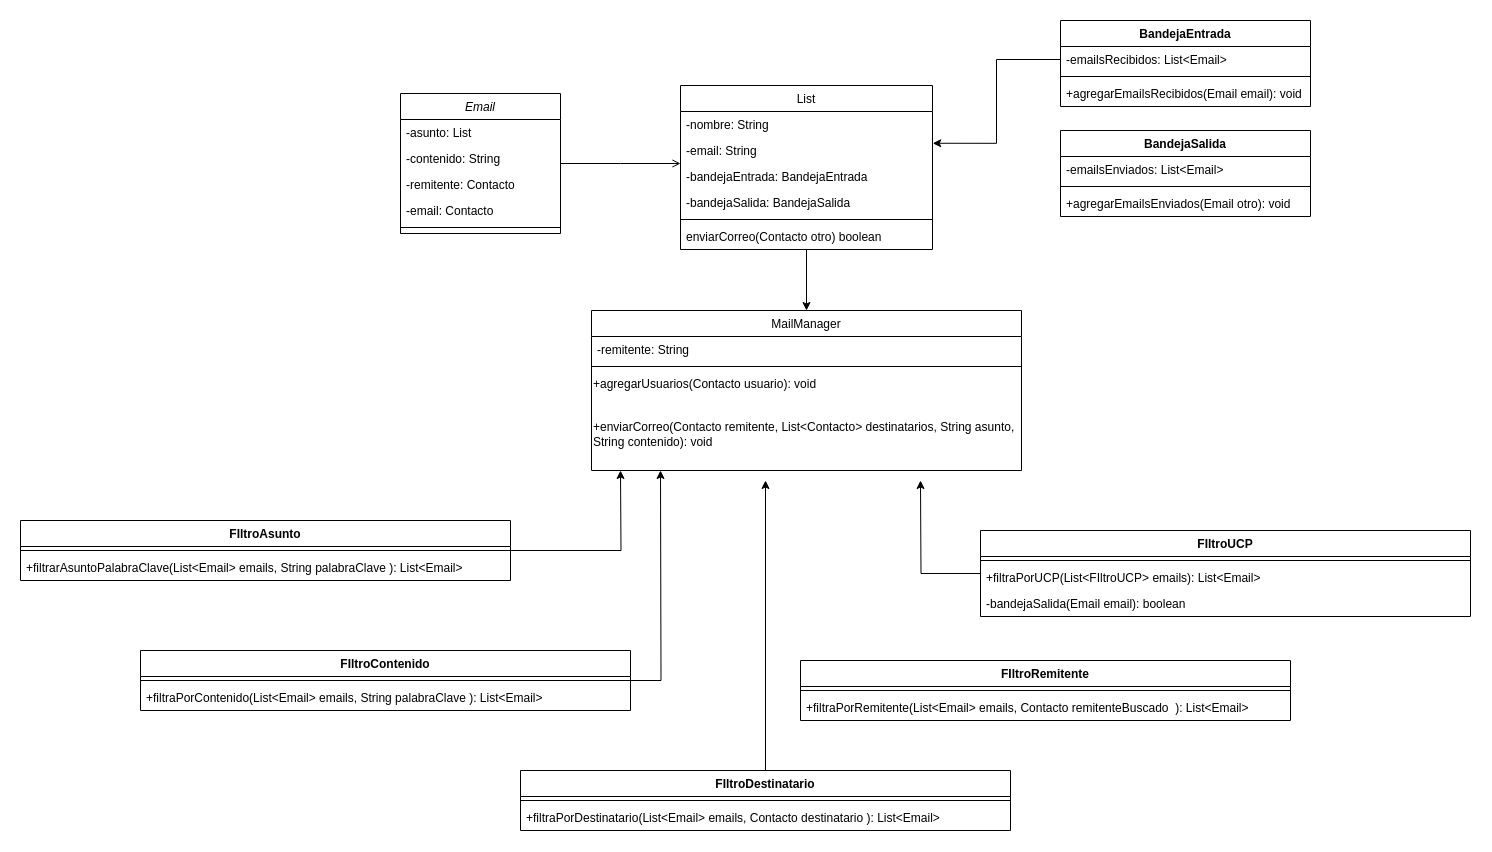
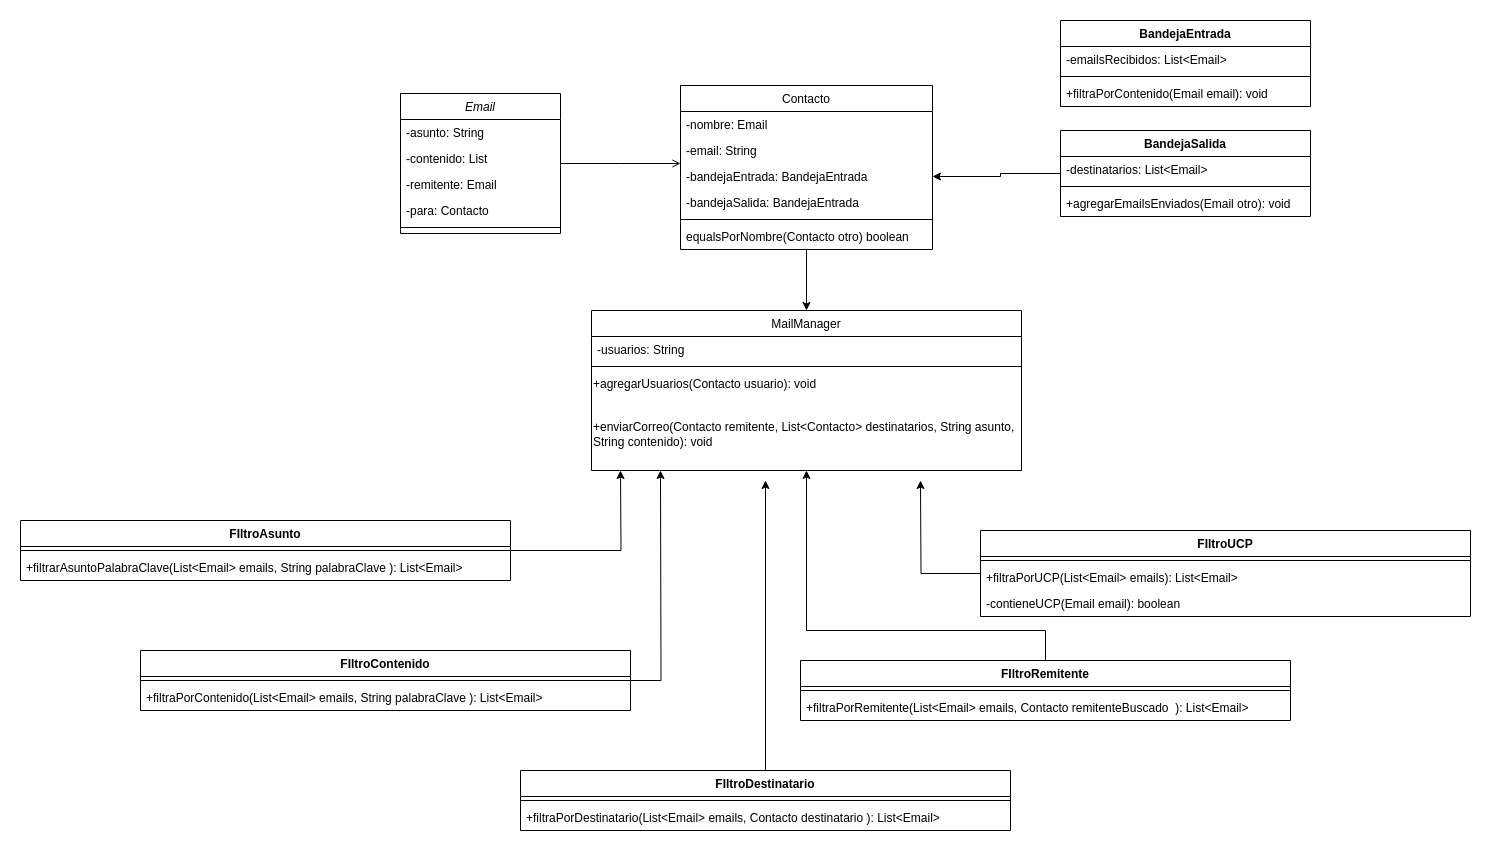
  <mxCell id="0" />
  <mxCell id="1" parent="0" />
  <mxCell id="2" value="Email" style="swimlane;fontStyle=2;align=center;verticalAlign=top;childLayout=stackLayout;horizontal=1;startSize=26;horizontalStack=0;resizeParent=1;resizeLast=0;collapsible=1;marginBottom=0;rounded=0;shadow=0;strokeWidth=1;" parent="1" vertex="1"><mxGeometry x="400" y="93" width="160" height="140" as="geometry"><mxRectangle x="230" y="140" width="160" height="26" as="alternateBounds" /></mxGeometry></mxCell>
- <mxCell id="3" value="-asunto: List" style="text;align=left;verticalAlign=top;spacingLeft=4;spacingRight=4;overflow=hidden;rotatable=0;points=[[0,0.5],[1,0.5]];portConstraint=eastwest;" parent="2" vertex="1"><mxGeometry y="26" width="160" height="26" as="geometry" /></mxCell>
- <mxCell id="4" value="-contenido: String" style="text;align=left;verticalAlign=top;spacingLeft=4;spacingRight=4;overflow=hidden;rotatable=0;points=[[0,0.5],[1,0.5]];portConstraint=eastwest;rounded=0;shadow=0;html=0;" parent="2" vertex="1"><mxGeometry y="52" width="160" height="26" as="geometry" /></mxCell>
- <mxCell id="5" value="-remitente: Contacto" style="text;align=left;verticalAlign=top;spacingLeft=4;spacingRight=4;overflow=hidden;rotatable=0;points=[[0,0.5],[1,0.5]];portConstraint=eastwest;rounded=0;shadow=0;html=0;" parent="2" vertex="1"><mxGeometry y="78" width="160" height="26" as="geometry" /></mxCell>
- <mxCell id="6" value="-email: Contacto" style="text;align=left;verticalAlign=top;spacingLeft=4;spacingRight=4;overflow=hidden;rotatable=0;points=[[0,0.5],[1,0.5]];portConstraint=eastwest;rounded=0;shadow=0;html=0;" vertex="1" parent="2"><mxGeometry y="104" width="160" height="26" as="geometry" /></mxCell>
+ <mxCell id="3" value="-asunto: String" style="text;align=left;verticalAlign=top;spacingLeft=4;spacingRight=4;overflow=hidden;rotatable=0;points=[[0,0.5],[1,0.5]];portConstraint=eastwest;" parent="2" vertex="1"><mxGeometry y="26" width="160" height="26" as="geometry" /></mxCell>
+ <mxCell id="4" value="-contenido: List" style="text;align=left;verticalAlign=top;spacingLeft=4;spacingRight=4;overflow=hidden;rotatable=0;points=[[0,0.5],[1,0.5]];portConstraint=eastwest;rounded=0;shadow=0;html=0;" parent="2" vertex="1"><mxGeometry y="52" width="160" height="26" as="geometry" /></mxCell>
+ <mxCell id="5" value="-remitente: Email" style="text;align=left;verticalAlign=top;spacingLeft=4;spacingRight=4;overflow=hidden;rotatable=0;points=[[0,0.5],[1,0.5]];portConstraint=eastwest;rounded=0;shadow=0;html=0;" parent="2" vertex="1"><mxGeometry y="78" width="160" height="26" as="geometry" /></mxCell>
+ <mxCell id="6" value="-para: Contacto" style="text;align=left;verticalAlign=top;spacingLeft=4;spacingRight=4;overflow=hidden;rotatable=0;points=[[0,0.5],[1,0.5]];portConstraint=eastwest;rounded=0;shadow=0;html=0;" vertex="1" parent="2"><mxGeometry y="104" width="160" height="26" as="geometry" /></mxCell>
  <mxCell id="7" value="" style="line;html=1;strokeWidth=1;align=left;verticalAlign=middle;spacingTop=-1;spacingLeft=3;spacingRight=3;rotatable=0;labelPosition=right;points=[];portConstraint=eastwest;" parent="2" vertex="1"><mxGeometry y="130" width="160" height="8" as="geometry" /></mxCell>
  <mxCell id="8" value="MailManager&#10;" style="swimlane;fontStyle=0;align=center;verticalAlign=top;childLayout=stackLayout;horizontal=1;startSize=26;horizontalStack=0;resizeParent=1;resizeLast=0;collapsible=1;marginBottom=0;rounded=0;shadow=0;strokeWidth=1;" parent="1" vertex="1"><mxGeometry x="591" y="310" width="430" height="160" as="geometry"><mxRectangle x="340" y="380" width="170" height="26" as="alternateBounds" /></mxGeometry></mxCell>
- <mxCell id="9" value="-remitente: String" style="text;align=left;verticalAlign=top;spacingLeft=4;spacingRight=4;overflow=hidden;rotatable=0;points=[[0,0.5],[1,0.5]];portConstraint=eastwest;" parent="8" vertex="1"><mxGeometry y="26" width="430" height="26" as="geometry" /></mxCell>
+ <mxCell id="9" value="-usuarios: String" style="text;align=left;verticalAlign=top;spacingLeft=4;spacingRight=4;overflow=hidden;rotatable=0;points=[[0,0.5],[1,0.5]];portConstraint=eastwest;" parent="8" vertex="1"><mxGeometry y="26" width="430" height="26" as="geometry" /></mxCell>
  <mxCell id="10" value="" style="line;html=1;strokeWidth=1;align=left;verticalAlign=middle;spacingTop=-1;spacingLeft=3;spacingRight=3;rotatable=0;labelPosition=right;points=[];portConstraint=eastwest;" parent="8" vertex="1"><mxGeometry y="52" width="430" height="8" as="geometry" /></mxCell>
  <mxCell id="11" value="+agregarUsuarios(Contacto usuario): void&lt;br&gt;&lt;br&gt;&lt;br&gt;+enviarCorreo(Contacto remitente, List&amp;lt;Contacto&amp;gt; destinatarios, String asunto, String contenido): void&amp;nbsp;" style="text;html=1;strokeColor=none;fillColor=none;align=left;verticalAlign=top;whiteSpace=wrap;rounded=0;" vertex="1" parent="8"><mxGeometry y="60" width="430" height="60" as="geometry" /></mxCell>
  <mxCell id="12" style="edgeStyle=orthogonalEdgeStyle;rounded=0;orthogonalLoop=1;jettySize=auto;html=1;entryX=0.5;entryY=0;entryDx=0;entryDy=0;" edge="1" parent="1" source="13" target="8"><mxGeometry relative="1" as="geometry" /></mxCell>
- <mxCell id="13" value="List" style="swimlane;fontStyle=0;align=center;verticalAlign=top;childLayout=stackLayout;horizontal=1;startSize=26;horizontalStack=0;resizeParent=1;resizeLast=0;collapsible=1;marginBottom=0;rounded=0;shadow=0;strokeWidth=1;" parent="1" vertex="1"><mxGeometry x="680" y="85" width="252" height="164" as="geometry"><mxRectangle x="550" y="140" width="160" height="26" as="alternateBounds" /></mxGeometry></mxCell>
- <mxCell id="14" value="-nombre: String" style="text;align=left;verticalAlign=top;spacingLeft=4;spacingRight=4;overflow=hidden;rotatable=0;points=[[0,0.5],[1,0.5]];portConstraint=eastwest;" parent="13" vertex="1"><mxGeometry y="26" width="252" height="26" as="geometry" /></mxCell>
+ <mxCell id="13" value="Contacto" style="swimlane;fontStyle=0;align=center;verticalAlign=top;childLayout=stackLayout;horizontal=1;startSize=26;horizontalStack=0;resizeParent=1;resizeLast=0;collapsible=1;marginBottom=0;rounded=0;shadow=0;strokeWidth=1;" parent="1" vertex="1"><mxGeometry x="680" y="85" width="252" height="164" as="geometry"><mxRectangle x="550" y="140" width="160" height="26" as="alternateBounds" /></mxGeometry></mxCell>
+ <mxCell id="14" value="-nombre: Email" style="text;align=left;verticalAlign=top;spacingLeft=4;spacingRight=4;overflow=hidden;rotatable=0;points=[[0,0.5],[1,0.5]];portConstraint=eastwest;" parent="13" vertex="1"><mxGeometry y="26" width="252" height="26" as="geometry" /></mxCell>
  <mxCell id="15" value="-email: String" style="text;align=left;verticalAlign=top;spacingLeft=4;spacingRight=4;overflow=hidden;rotatable=0;points=[[0,0.5],[1,0.5]];portConstraint=eastwest;rounded=0;shadow=0;html=0;" parent="13" vertex="1"><mxGeometry y="52" width="252" height="26" as="geometry" /></mxCell>
  <mxCell id="16" value="-bandejaEntrada: BandejaEntrada" style="text;align=left;verticalAlign=top;spacingLeft=4;spacingRight=4;overflow=hidden;rotatable=0;points=[[0,0.5],[1,0.5]];portConstraint=eastwest;rounded=0;shadow=0;html=0;" vertex="1" parent="13"><mxGeometry y="78" width="252" height="26" as="geometry" /></mxCell>
- <mxCell id="17" value="-bandejaSalida: BandejaSalida" style="text;align=left;verticalAlign=top;spacingLeft=4;spacingRight=4;overflow=hidden;rotatable=0;points=[[0,0.5],[1,0.5]];portConstraint=eastwest;rounded=0;shadow=0;html=0;" vertex="1" parent="13"><mxGeometry y="104" width="252" height="26" as="geometry" /></mxCell>
+ <mxCell id="17" value="-bandejaSalida: BandejaEntrada" style="text;align=left;verticalAlign=top;spacingLeft=4;spacingRight=4;overflow=hidden;rotatable=0;points=[[0,0.5],[1,0.5]];portConstraint=eastwest;rounded=0;shadow=0;html=0;" vertex="1" parent="13"><mxGeometry y="104" width="252" height="26" as="geometry" /></mxCell>
  <mxCell id="18" value="" style="line;html=1;strokeWidth=1;align=left;verticalAlign=middle;spacingTop=-1;spacingLeft=3;spacingRight=3;rotatable=0;labelPosition=right;points=[];portConstraint=eastwest;" parent="13" vertex="1"><mxGeometry y="130" width="252" height="8" as="geometry" /></mxCell>
- <mxCell id="19" value="enviarCorreo(Contacto otro) boolean" style="text;align=left;verticalAlign=top;spacingLeft=4;spacingRight=4;overflow=hidden;rotatable=0;points=[[0,0.5],[1,0.5]];portConstraint=eastwest;" parent="13" vertex="1"><mxGeometry y="138" width="252" height="26" as="geometry" /></mxCell>
+ <mxCell id="19" value="equalsPorNombre(Contacto otro) boolean" style="text;align=left;verticalAlign=top;spacingLeft=4;spacingRight=4;overflow=hidden;rotatable=0;points=[[0,0.5],[1,0.5]];portConstraint=eastwest;" parent="13" vertex="1"><mxGeometry y="138" width="252" height="26" as="geometry" /></mxCell>
  <mxCell id="20" value="" style="endArrow=open;shadow=0;strokeWidth=1;rounded=0;endFill=1;edgeStyle=elbowEdgeStyle;elbow=vertical;" parent="1" source="2" target="13" edge="1"><mxGeometry relative="1" as="geometry"><mxPoint x="579" y="282" as="sourcePoint" /><mxPoint x="739" y="282" as="targetPoint" /></mxGeometry></mxCell>
  <mxCell id="21" value="BandejaEntrada" style="swimlane;fontStyle=1;align=center;verticalAlign=top;childLayout=stackLayout;horizontal=1;startSize=26;horizontalStack=0;resizeParent=1;resizeParentMax=0;resizeLast=0;collapsible=1;marginBottom=0;whiteSpace=wrap;html=1;" vertex="1" parent="1"><mxGeometry x="1060" y="20" width="250" height="86" as="geometry" /></mxCell>
  <mxCell id="22" value="-emailsRecibidos: List&amp;lt;Email&amp;gt;" style="text;strokeColor=none;fillColor=none;align=left;verticalAlign=top;spacingLeft=4;spacingRight=4;overflow=hidden;rotatable=0;points=[[0,0.5],[1,0.5]];portConstraint=eastwest;whiteSpace=wrap;html=1;" vertex="1" parent="21"><mxGeometry y="26" width="250" height="26" as="geometry" /></mxCell>
  <mxCell id="23" value="" style="line;strokeWidth=1;fillColor=none;align=left;verticalAlign=middle;spacingTop=-1;spacingLeft=3;spacingRight=3;rotatable=0;labelPosition=right;points=[];portConstraint=eastwest;strokeColor=inherit;" vertex="1" parent="21"><mxGeometry y="52" width="250" height="8" as="geometry" /></mxCell>
- <mxCell id="24" value="+agregarEmailsRecibidos(Email email): void&amp;nbsp;" style="text;strokeColor=none;fillColor=none;align=left;verticalAlign=top;spacingLeft=4;spacingRight=4;overflow=hidden;rotatable=0;points=[[0,0.5],[1,0.5]];portConstraint=eastwest;whiteSpace=wrap;html=1;" vertex="1" parent="21"><mxGeometry y="60" width="250" height="26" as="geometry" /></mxCell>
+ <mxCell id="24" value="+filtraPorContenido(Email email): void&amp;nbsp;" style="text;strokeColor=none;fillColor=none;align=left;verticalAlign=top;spacingLeft=4;spacingRight=4;overflow=hidden;rotatable=0;points=[[0,0.5],[1,0.5]];portConstraint=eastwest;whiteSpace=wrap;html=1;" vertex="1" parent="21"><mxGeometry y="60" width="250" height="26" as="geometry" /></mxCell>
+ <mxCell id="25" style="edgeStyle=orthogonalEdgeStyle;rounded=0;orthogonalLoop=1;jettySize=auto;html=1;" edge="1" parent="1" source="26" target="16"><mxGeometry relative="1" as="geometry"><Array as="points"><mxPoint x="1000" y="173" /><mxPoint x="1000" y="176" /></Array></mxGeometry></mxCell>
  <mxCell id="26" value="BandejaSalida" style="swimlane;fontStyle=1;align=center;verticalAlign=top;childLayout=stackLayout;horizontal=1;startSize=26;horizontalStack=0;resizeParent=1;resizeParentMax=0;resizeLast=0;collapsible=1;marginBottom=0;whiteSpace=wrap;html=1;" vertex="1" parent="1"><mxGeometry x="1060" y="130" width="250" height="86" as="geometry" /></mxCell>
- <mxCell id="27" value="-emailsEnviados: List&amp;lt;Email&amp;gt;" style="text;strokeColor=none;fillColor=none;align=left;verticalAlign=top;spacingLeft=4;spacingRight=4;overflow=hidden;rotatable=0;points=[[0,0.5],[1,0.5]];portConstraint=eastwest;whiteSpace=wrap;html=1;" vertex="1" parent="26"><mxGeometry y="26" width="250" height="26" as="geometry" /></mxCell>
+ <mxCell id="27" value="-destinatarios: List&amp;lt;Email&amp;gt;" style="text;strokeColor=none;fillColor=none;align=left;verticalAlign=top;spacingLeft=4;spacingRight=4;overflow=hidden;rotatable=0;points=[[0,0.5],[1,0.5]];portConstraint=eastwest;whiteSpace=wrap;html=1;" vertex="1" parent="26"><mxGeometry y="26" width="250" height="26" as="geometry" /></mxCell>
  <mxCell id="28" value="" style="line;strokeWidth=1;fillColor=none;align=left;verticalAlign=middle;spacingTop=-1;spacingLeft=3;spacingRight=3;rotatable=0;labelPosition=right;points=[];portConstraint=eastwest;strokeColor=inherit;" vertex="1" parent="26"><mxGeometry y="52" width="250" height="8" as="geometry" /></mxCell>
  <mxCell id="29" value="+agregarEmailsEnviados(Email otro): void&amp;nbsp;" style="text;strokeColor=none;fillColor=none;align=left;verticalAlign=top;spacingLeft=4;spacingRight=4;overflow=hidden;rotatable=0;points=[[0,0.5],[1,0.5]];portConstraint=eastwest;whiteSpace=wrap;html=1;" vertex="1" parent="26"><mxGeometry y="60" width="250" height="26" as="geometry" /></mxCell>
  <mxCell id="30" style="edgeStyle=orthogonalEdgeStyle;rounded=0;orthogonalLoop=1;jettySize=auto;html=1;" edge="1" parent="1" source="31"><mxGeometry relative="1" as="geometry"><mxPoint x="620" y="470" as="targetPoint" /></mxGeometry></mxCell>
  <mxCell id="31" value="FIltroAsunto" style="swimlane;fontStyle=1;align=center;verticalAlign=top;childLayout=stackLayout;horizontal=1;startSize=26;horizontalStack=0;resizeParent=1;resizeParentMax=0;resizeLast=0;collapsible=1;marginBottom=0;whiteSpace=wrap;html=1;" vertex="1" parent="1"><mxGeometry x="20" y="520" width="490" height="60" as="geometry" /></mxCell>
  <mxCell id="32" value="" style="line;strokeWidth=1;fillColor=none;align=left;verticalAlign=middle;spacingTop=-1;spacingLeft=3;spacingRight=3;rotatable=0;labelPosition=right;points=[];portConstraint=eastwest;strokeColor=inherit;" vertex="1" parent="31"><mxGeometry y="26" width="490" height="8" as="geometry" /></mxCell>
  <mxCell id="33" value="+filtrarAsuntoPalabraClave(List&amp;lt;Email&amp;gt; emails, String palabraClave ): List&amp;lt;Email&amp;gt;" style="text;strokeColor=none;fillColor=none;align=left;verticalAlign=top;spacingLeft=4;spacingRight=4;overflow=hidden;rotatable=0;points=[[0,0.5],[1,0.5]];portConstraint=eastwest;whiteSpace=wrap;html=1;" vertex="1" parent="31"><mxGeometry y="34" width="490" height="26" as="geometry" /></mxCell>
  <mxCell id="34" style="edgeStyle=orthogonalEdgeStyle;rounded=0;orthogonalLoop=1;jettySize=auto;html=1;" edge="1" parent="1" source="35"><mxGeometry relative="1" as="geometry"><mxPoint x="660" y="470" as="targetPoint" /></mxGeometry></mxCell>
  <mxCell id="35" value="FIltroContenido" style="swimlane;fontStyle=1;align=center;verticalAlign=top;childLayout=stackLayout;horizontal=1;startSize=26;horizontalStack=0;resizeParent=1;resizeParentMax=0;resizeLast=0;collapsible=1;marginBottom=0;whiteSpace=wrap;html=1;" vertex="1" parent="1"><mxGeometry x="140" y="650" width="490" height="60" as="geometry" /></mxCell>
  <mxCell id="36" value="" style="line;strokeWidth=1;fillColor=none;align=left;verticalAlign=middle;spacingTop=-1;spacingLeft=3;spacingRight=3;rotatable=0;labelPosition=right;points=[];portConstraint=eastwest;strokeColor=inherit;" vertex="1" parent="35"><mxGeometry y="26" width="490" height="8" as="geometry" /></mxCell>
  <mxCell id="37" value="+filtraPorContenido(List&amp;lt;Email&amp;gt; emails, String palabraClave ): List&amp;lt;Email&amp;gt;" style="text;strokeColor=none;fillColor=none;align=left;verticalAlign=top;spacingLeft=4;spacingRight=4;overflow=hidden;rotatable=0;points=[[0,0.5],[1,0.5]];portConstraint=eastwest;whiteSpace=wrap;html=1;" vertex="1" parent="35"><mxGeometry y="34" width="490" height="26" as="geometry" /></mxCell>
  <mxCell id="38" style="edgeStyle=orthogonalEdgeStyle;rounded=0;orthogonalLoop=1;jettySize=auto;html=1;" edge="1" parent="1" source="39"><mxGeometry relative="1" as="geometry"><mxPoint x="765" y="480" as="targetPoint" /></mxGeometry></mxCell>
  <mxCell id="39" value="FIltroDestinatario" style="swimlane;fontStyle=1;align=center;verticalAlign=top;childLayout=stackLayout;horizontal=1;startSize=26;horizontalStack=0;resizeParent=1;resizeParentMax=0;resizeLast=0;collapsible=1;marginBottom=0;whiteSpace=wrap;html=1;" vertex="1" parent="1"><mxGeometry x="520" y="770" width="490" height="60" as="geometry" /></mxCell>
  <mxCell id="40" value="" style="line;strokeWidth=1;fillColor=none;align=left;verticalAlign=middle;spacingTop=-1;spacingLeft=3;spacingRight=3;rotatable=0;labelPosition=right;points=[];portConstraint=eastwest;strokeColor=inherit;" vertex="1" parent="39"><mxGeometry y="26" width="490" height="8" as="geometry" /></mxCell>
  <mxCell id="41" value="+filtraPorDestinatario(List&amp;lt;Email&amp;gt; emails, Contacto destinatario ): List&amp;lt;Email&amp;gt;" style="text;strokeColor=none;fillColor=none;align=left;verticalAlign=top;spacingLeft=4;spacingRight=4;overflow=hidden;rotatable=0;points=[[0,0.5],[1,0.5]];portConstraint=eastwest;whiteSpace=wrap;html=1;" vertex="1" parent="39"><mxGeometry y="34" width="490" height="26" as="geometry" /></mxCell>
+ <mxCell id="42" style="edgeStyle=orthogonalEdgeStyle;rounded=0;orthogonalLoop=1;jettySize=auto;html=1;entryX=0.5;entryY=1;entryDx=0;entryDy=0;" edge="1" parent="1" source="43" target="8"><mxGeometry relative="1" as="geometry"><Array as="points"><mxPoint x="1045" y="630" /><mxPoint x="806" y="630" /></Array></mxGeometry></mxCell>
  <mxCell id="43" value="FIltroRemitente" style="swimlane;fontStyle=1;align=center;verticalAlign=top;childLayout=stackLayout;horizontal=1;startSize=26;horizontalStack=0;resizeParent=1;resizeParentMax=0;resizeLast=0;collapsible=1;marginBottom=0;whiteSpace=wrap;html=1;" vertex="1" parent="1"><mxGeometry x="800" y="660" width="490" height="60" as="geometry" /></mxCell>
  <mxCell id="44" value="" style="line;strokeWidth=1;fillColor=none;align=left;verticalAlign=middle;spacingTop=-1;spacingLeft=3;spacingRight=3;rotatable=0;labelPosition=right;points=[];portConstraint=eastwest;strokeColor=inherit;" vertex="1" parent="43"><mxGeometry y="26" width="490" height="8" as="geometry" /></mxCell>
  <mxCell id="45" value="+filtraPorRemitente(List&amp;lt;Email&amp;gt; emails, Contacto remitenteBuscado&amp;nbsp; ): List&amp;lt;Email&amp;gt;" style="text;strokeColor=none;fillColor=none;align=left;verticalAlign=top;spacingLeft=4;spacingRight=4;overflow=hidden;rotatable=0;points=[[0,0.5],[1,0.5]];portConstraint=eastwest;whiteSpace=wrap;html=1;" vertex="1" parent="43"><mxGeometry y="34" width="490" height="26" as="geometry" /></mxCell>
  <mxCell id="46" style="edgeStyle=orthogonalEdgeStyle;rounded=0;orthogonalLoop=1;jettySize=auto;html=1;" edge="1" parent="1" source="47"><mxGeometry relative="1" as="geometry"><mxPoint x="920" y="480" as="targetPoint" /></mxGeometry></mxCell>
  <mxCell id="47" value="FIltroUCP" style="swimlane;fontStyle=1;align=center;verticalAlign=top;childLayout=stackLayout;horizontal=1;startSize=26;horizontalStack=0;resizeParent=1;resizeParentMax=0;resizeLast=0;collapsible=1;marginBottom=0;whiteSpace=wrap;html=1;" vertex="1" parent="1"><mxGeometry x="980" y="530" width="490" height="86" as="geometry" /></mxCell>
  <mxCell id="48" value="" style="line;strokeWidth=1;fillColor=none;align=left;verticalAlign=middle;spacingTop=-1;spacingLeft=3;spacingRight=3;rotatable=0;labelPosition=right;points=[];portConstraint=eastwest;strokeColor=inherit;" vertex="1" parent="47"><mxGeometry y="26" width="490" height="8" as="geometry" /></mxCell>
- <mxCell id="49" value="+filtraPorUCP(List&amp;lt;FIltroUCP&amp;gt; emails): List&amp;lt;Email&amp;gt;" style="text;strokeColor=none;fillColor=none;align=left;verticalAlign=top;spacingLeft=4;spacingRight=4;overflow=hidden;rotatable=0;points=[[0,0.5],[1,0.5]];portConstraint=eastwest;whiteSpace=wrap;html=1;" vertex="1" parent="47"><mxGeometry y="34" width="490" height="26" as="geometry" /></mxCell>
- <mxCell id="50" value="-bandejaSalida(Email email): boolean" style="text;strokeColor=none;fillColor=none;align=left;verticalAlign=top;spacingLeft=4;spacingRight=4;overflow=hidden;rotatable=0;points=[[0,0.5],[1,0.5]];portConstraint=eastwest;whiteSpace=wrap;html=1;" vertex="1" parent="47"><mxGeometry y="60" width="490" height="26" as="geometry" /></mxCell>
- <mxCell id="51" style="edgeStyle=orthogonalEdgeStyle;rounded=0;orthogonalLoop=1;jettySize=auto;html=1;entryX=1.001;entryY=0.222;entryDx=0;entryDy=0;entryPerimeter=0;" edge="1" parent="1" source="22" target="15"><mxGeometry relative="1" as="geometry" /></mxCell>
+ <mxCell id="49" value="+filtraPorUCP(List&amp;lt;Email&amp;gt; emails): List&amp;lt;Email&amp;gt;" style="text;strokeColor=none;fillColor=none;align=left;verticalAlign=top;spacingLeft=4;spacingRight=4;overflow=hidden;rotatable=0;points=[[0,0.5],[1,0.5]];portConstraint=eastwest;whiteSpace=wrap;html=1;" vertex="1" parent="47"><mxGeometry y="34" width="490" height="26" as="geometry" /></mxCell>
+ <mxCell id="50" value="-contieneUCP(Email email): boolean" style="text;strokeColor=none;fillColor=none;align=left;verticalAlign=top;spacingLeft=4;spacingRight=4;overflow=hidden;rotatable=0;points=[[0,0.5],[1,0.5]];portConstraint=eastwest;whiteSpace=wrap;html=1;" vertex="1" parent="47"><mxGeometry y="60" width="490" height="26" as="geometry" /></mxCell>
